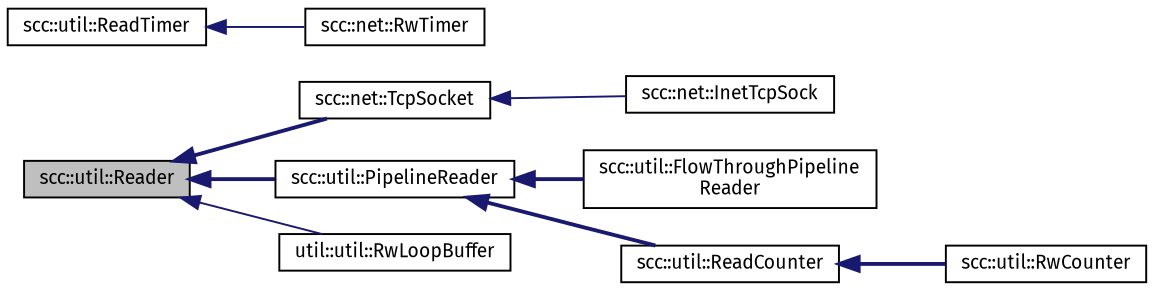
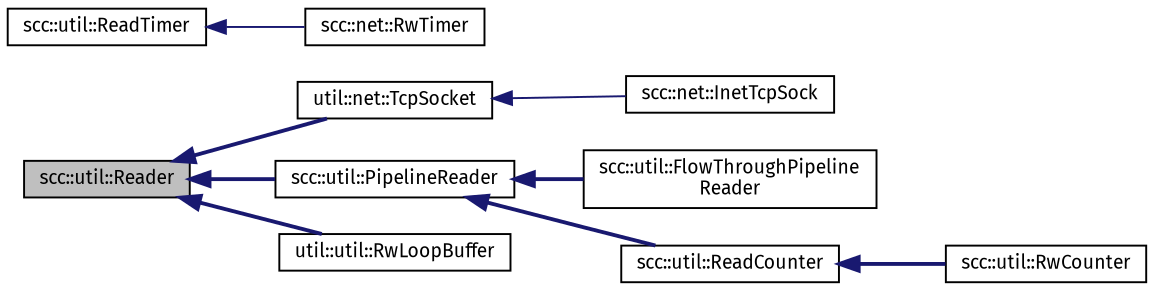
  digraph {
    fontname="Fira Sans"
    rankdir=LR
    node [color=black fillcolor=white fontname="Fira Sans" fontsize=10 shape=record style=filled]
    edge [color=midnightblue dir=back fontname="Fira Sans" fontsize=10 labelfontname=Helvetica labelfontsize=10 style=bold]
    n1 [fillcolor=grey75 fontcolor=black height=0.2 label="scc::util::Reader" width=0.4]
-   n2 [height=0.2 label="scc::net::TcpSocket" width=0.4]
+   n2 [height=0.2 label="util::net::TcpSocket" width=0.4]
    n3 [height=0.2 label="scc::util::PipelineReader" width=0.4]
    n4 [height=0.2 label="util::util::RwLoopBuffer" width=0.4]
    n5 [height=0.2 label="scc::net::InetTcpSock" width=0.4]
    n6 [height=0.2 label="scc::util::FlowThroughPipeline\lReader" width=0.4]
    n7 [height=0.2 label="scc::util::ReadCounter" width=0.4]
    n8 [height=0.2 label="scc::util::RwCounter" width=0.4]
    n9 [height=0.2 label="scc::util::ReadTimer" width=0.4]
    n10 [height=0.2 label="scc::net::RwTimer" width=0.4]
    n1 -> n2
    n1 -> n3
-   n1 -> n4 [style=solid]
+   n1 -> n4
    n2 -> n5 [style=solid]
    n3 -> n6
    n3 -> n7
    n7 -> n8
    n9 -> n10 [style=solid]
  }
